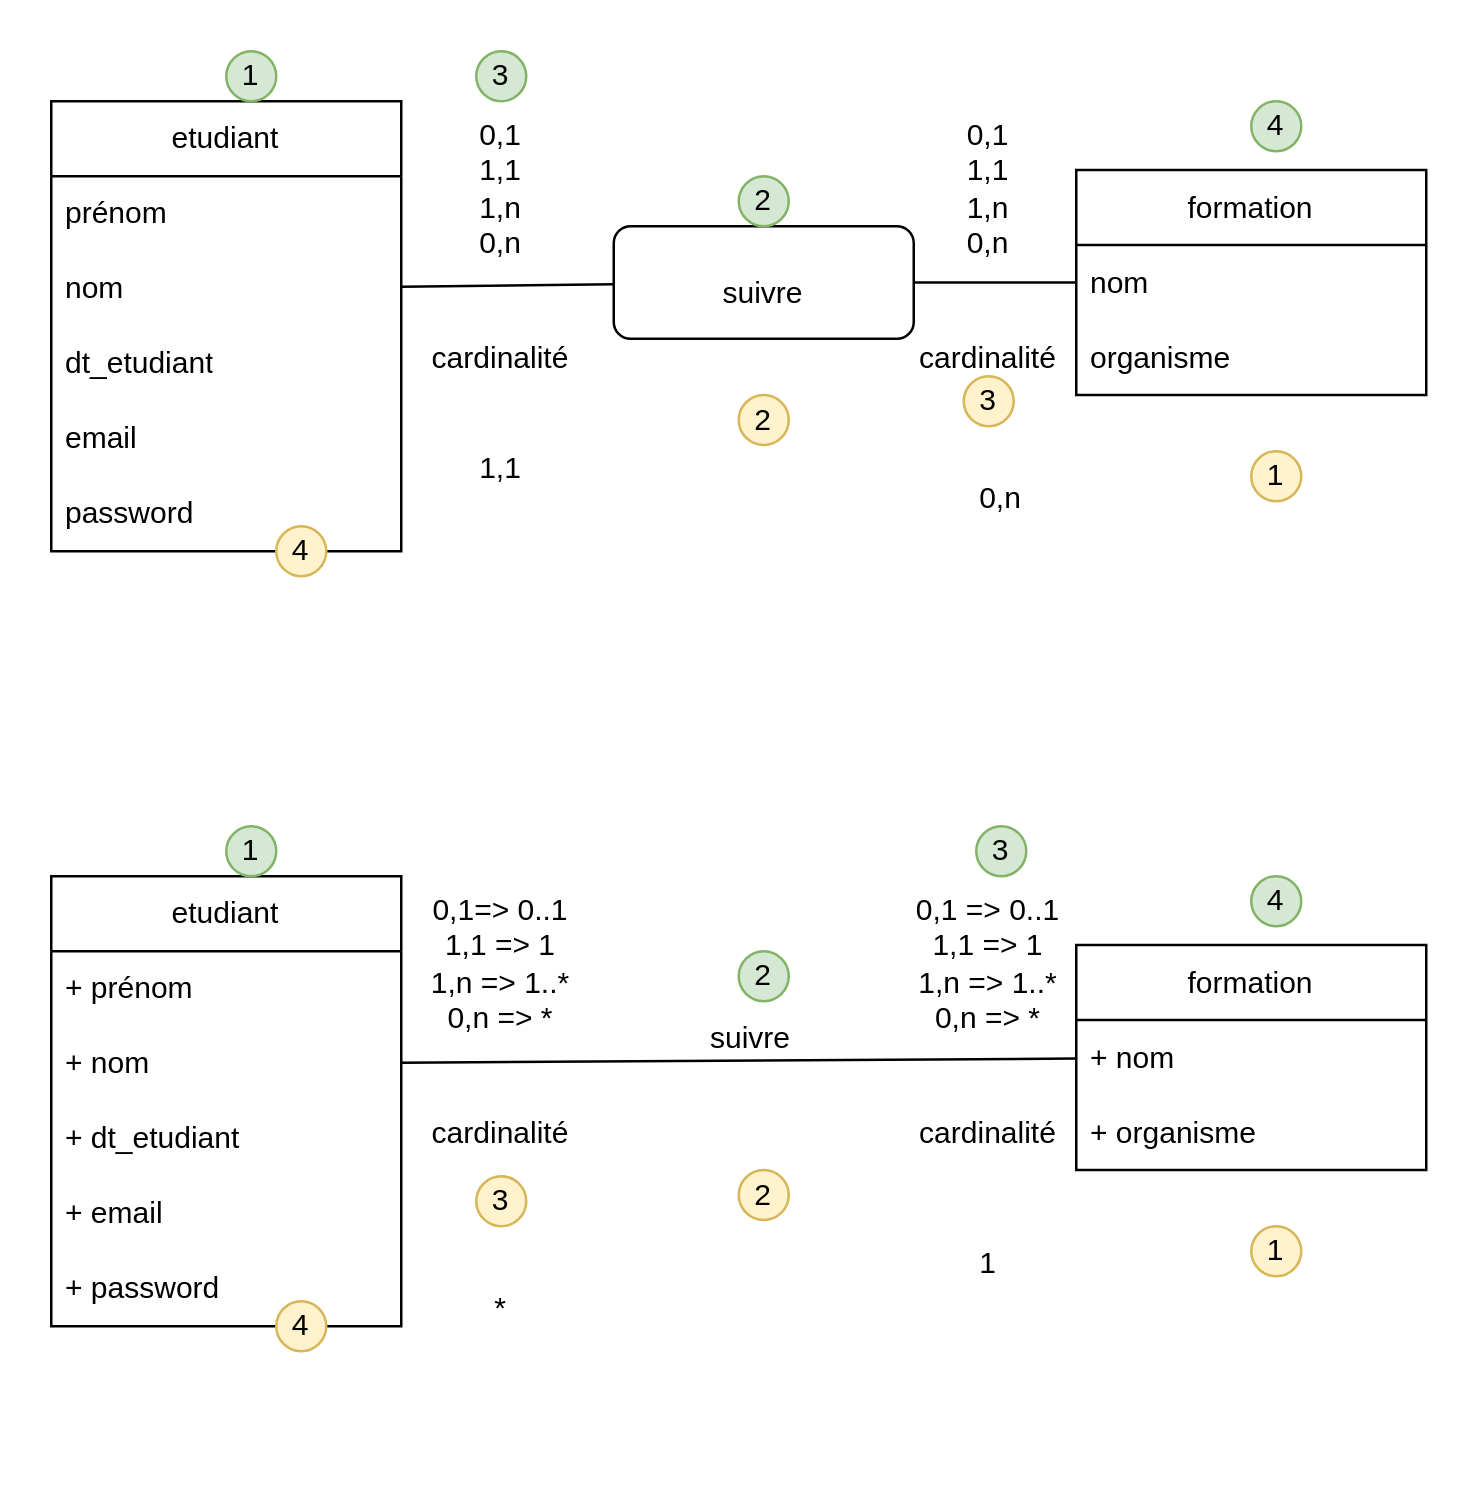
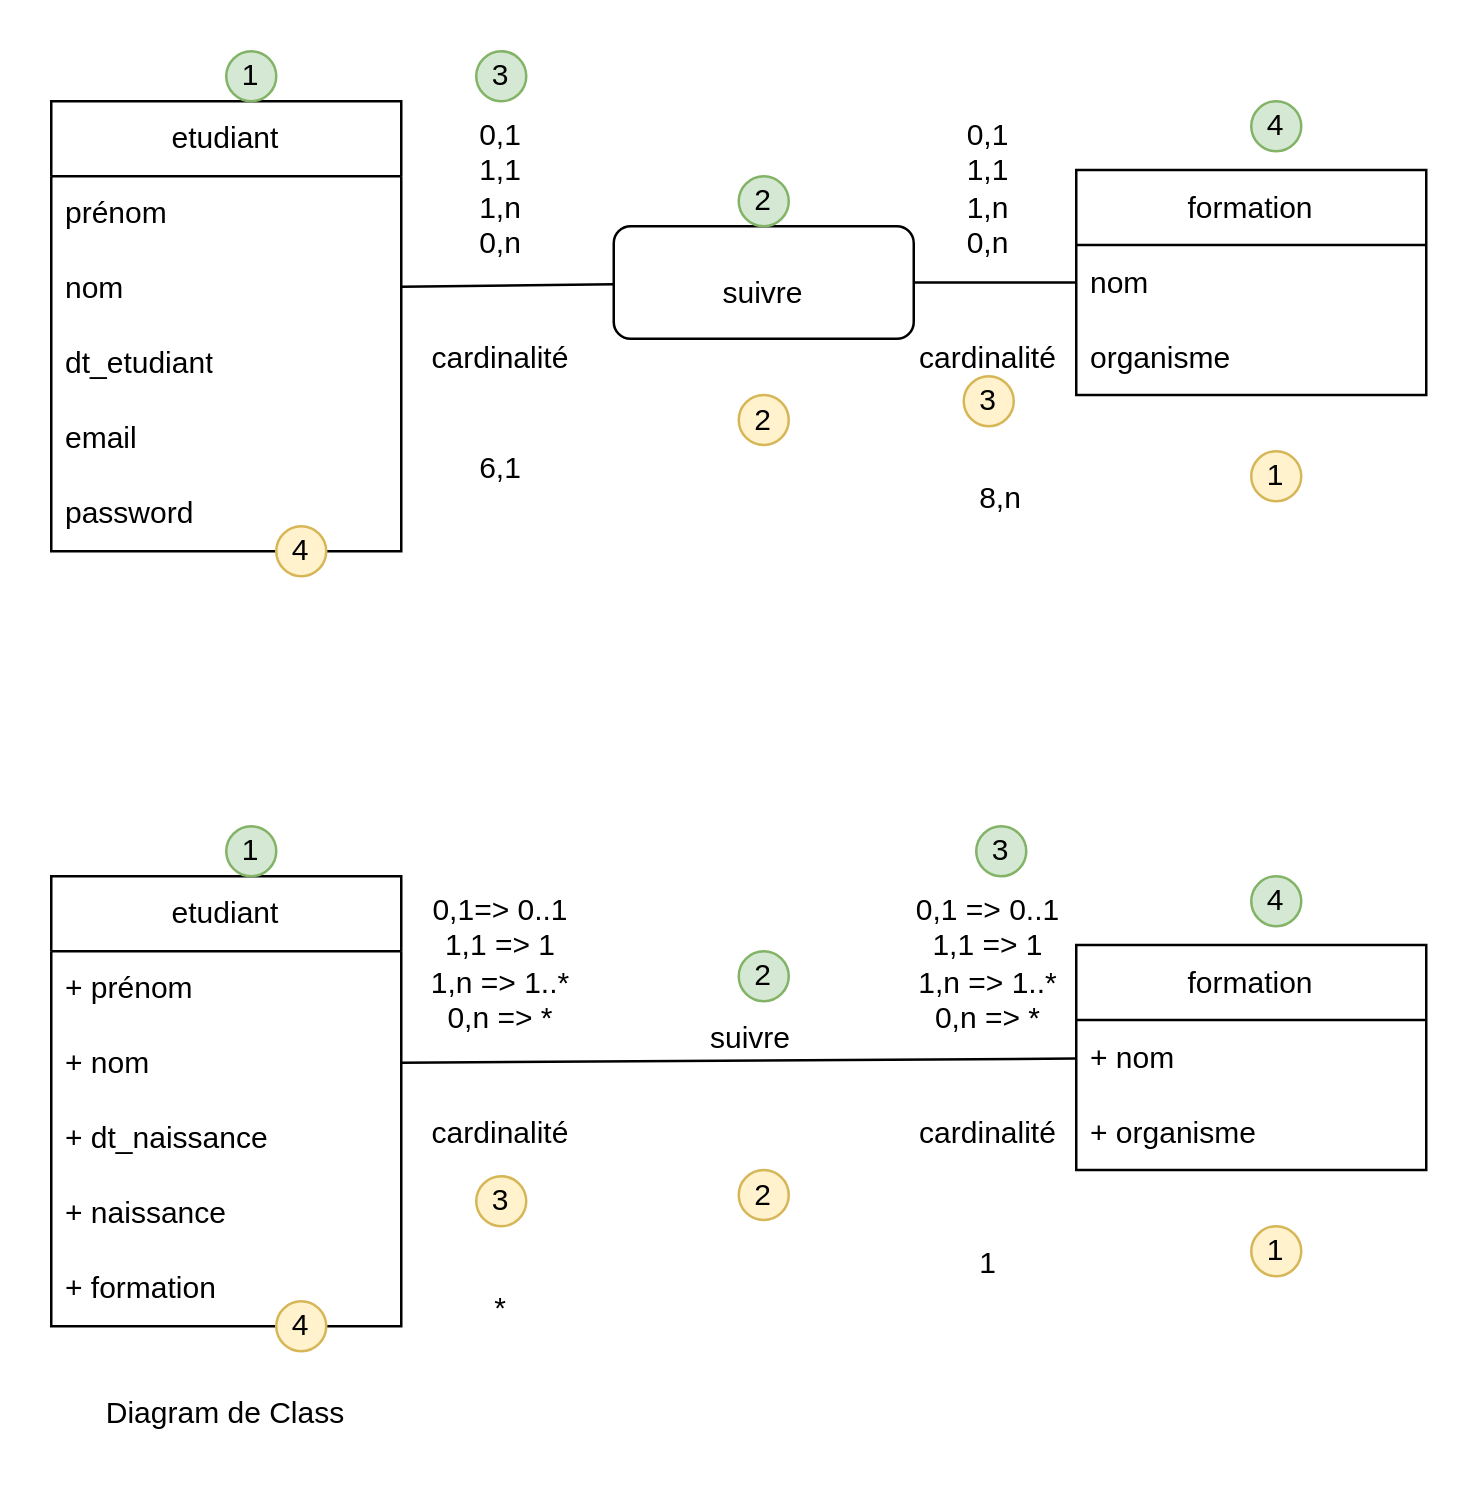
  <mxCell id="0" />
  <mxCell id="1" parent="0" />
  <mxCell id="2" value="etudiant" style="swimlane;fontStyle=0;childLayout=stackLayout;horizontal=1;startSize=30;horizontalStack=0;resizeParent=1;resizeParentMax=0;resizeLast=0;collapsible=1;marginBottom=0;whiteSpace=wrap;html=1;" vertex="1" parent="1"><mxGeometry x="20" y="40" width="140" height="180" as="geometry" /></mxCell>
  <mxCell id="3" value="prénom" style="text;strokeColor=none;fillColor=none;align=left;verticalAlign=middle;spacingLeft=4;spacingRight=4;overflow=hidden;points=[[0,0.5],[1,0.5]];portConstraint=eastwest;rotatable=0;whiteSpace=wrap;html=1;" vertex="1" parent="2"><mxGeometry y="30" width="140" height="30" as="geometry" /></mxCell>
  <mxCell id="4" value="nom" style="text;strokeColor=none;fillColor=none;align=left;verticalAlign=middle;spacingLeft=4;spacingRight=4;overflow=hidden;points=[[0,0.5],[1,0.5]];portConstraint=eastwest;rotatable=0;whiteSpace=wrap;html=1;" vertex="1" parent="2"><mxGeometry y="60" width="140" height="30" as="geometry" /></mxCell>
  <mxCell id="5" value="dt_etudiant" style="text;strokeColor=none;fillColor=none;align=left;verticalAlign=middle;spacingLeft=4;spacingRight=4;overflow=hidden;points=[[0,0.5],[1,0.5]];portConstraint=eastwest;rotatable=0;whiteSpace=wrap;html=1;" vertex="1" parent="2"><mxGeometry y="90" width="140" height="30" as="geometry" /></mxCell>
  <mxCell id="6" value="email" style="text;strokeColor=none;fillColor=none;align=left;verticalAlign=middle;spacingLeft=4;spacingRight=4;overflow=hidden;points=[[0,0.5],[1,0.5]];portConstraint=eastwest;rotatable=0;whiteSpace=wrap;html=1;" vertex="1" parent="2"><mxGeometry y="120" width="140" height="30" as="geometry" /></mxCell>
  <mxCell id="7" value="password" style="text;strokeColor=none;fillColor=none;align=left;verticalAlign=middle;spacingLeft=4;spacingRight=4;overflow=hidden;points=[[0,0.5],[1,0.5]];portConstraint=eastwest;rotatable=0;whiteSpace=wrap;html=1;" vertex="1" parent="2"><mxGeometry y="150" width="140" height="30" as="geometry" /></mxCell>
  <mxCell id="8" value="formation" style="swimlane;fontStyle=0;childLayout=stackLayout;horizontal=1;startSize=30;horizontalStack=0;resizeParent=1;resizeParentMax=0;resizeLast=0;collapsible=1;marginBottom=0;whiteSpace=wrap;html=1;fillColor=#FFFFFF;fontColor=#000000;" vertex="1" parent="1"><mxGeometry x="430" y="67.5" width="140" height="90" as="geometry" /></mxCell>
  <mxCell id="9" value="nom" style="text;strokeColor=none;fillColor=none;align=left;verticalAlign=middle;spacingLeft=4;spacingRight=4;overflow=hidden;points=[[0,0.5],[1,0.5]];portConstraint=eastwest;rotatable=0;whiteSpace=wrap;html=1;" vertex="1" parent="8"><mxGeometry y="30" width="140" height="30" as="geometry" /></mxCell>
  <mxCell id="10" value="organisme" style="text;strokeColor=none;fillColor=none;align=left;verticalAlign=middle;spacingLeft=4;spacingRight=4;overflow=hidden;points=[[0,0.5],[1,0.5]];portConstraint=eastwest;rotatable=0;whiteSpace=wrap;html=1;" vertex="1" parent="8"><mxGeometry y="60" width="140" height="30" as="geometry" /></mxCell>
  <mxCell id="11" style="edgeStyle=none;html=1;fontSize=12;fontColor=#000000;endArrow=none;endFill=0;" edge="1" parent="1" source="13" target="4"><mxGeometry relative="1" as="geometry" /></mxCell>
  <mxCell id="12" style="edgeStyle=none;html=1;entryX=0;entryY=0.5;entryDx=0;entryDy=0;fontSize=12;fontColor=#000000;endArrow=none;endFill=0;" edge="1" parent="1" source="13" target="9"><mxGeometry relative="1" as="geometry" /></mxCell>
  <mxCell id="13" value="&lt;font style=&quot;font-size: 12px;&quot;&gt;suivre&lt;/font&gt;" style="rounded=1;whiteSpace=wrap;html=1;fontSize=24;fontColor=#000000;fillColor=#FFFFFF;" vertex="1" parent="1"><mxGeometry x="245" y="90" width="120" height="45" as="geometry" /></mxCell>
  <mxCell id="14" value="cardinalité" style="text;html=1;strokeColor=none;fillColor=none;align=center;verticalAlign=middle;whiteSpace=wrap;rounded=0;fontSize=12;fontColor=#000000;" vertex="1" parent="1"><mxGeometry x="170" y="127.5" width="60" height="30" as="geometry" /></mxCell>
  <mxCell id="15" value="cardinalité" style="text;html=1;strokeColor=none;fillColor=none;align=center;verticalAlign=middle;whiteSpace=wrap;rounded=0;fontSize=12;fontColor=#000000;" vertex="1" parent="1"><mxGeometry x="365" y="127.5" width="60" height="30" as="geometry" /></mxCell>
  <mxCell id="16" value="0,1&lt;br&gt;1,1&lt;br&gt;1,n&lt;br&gt;0,n" style="text;html=1;strokeColor=none;fillColor=none;align=center;verticalAlign=middle;whiteSpace=wrap;rounded=0;fontSize=12;fontColor=#000000;" vertex="1" parent="1"><mxGeometry x="170" y="40" width="60" height="70" as="geometry" /></mxCell>
  <mxCell id="17" value="0,1&lt;br&gt;1,1&lt;br&gt;1,n&lt;br&gt;0,n" style="text;html=1;strokeColor=none;fillColor=none;align=center;verticalAlign=middle;whiteSpace=wrap;rounded=0;fontSize=12;fontColor=#000000;" vertex="1" parent="1"><mxGeometry x="365" y="40" width="60" height="70" as="geometry" /></mxCell>
  <mxCell id="18" value="1" style="ellipse;whiteSpace=wrap;html=1;aspect=fixed;fontSize=12;fillColor=#d5e8d4;strokeColor=#82b366;" vertex="1" parent="1"><mxGeometry x="90" y="20" width="20" height="20" as="geometry" /></mxCell>
  <mxCell id="19" value="2" style="ellipse;whiteSpace=wrap;html=1;aspect=fixed;fontSize=12;fillColor=#d5e8d4;strokeColor=#82b366;" vertex="1" parent="1"><mxGeometry x="295" y="70" width="20" height="20" as="geometry" /></mxCell>
  <mxCell id="20" value="3" style="ellipse;whiteSpace=wrap;html=1;aspect=fixed;fontSize=12;fillColor=#d5e8d4;strokeColor=#82b366;" vertex="1" parent="1"><mxGeometry x="190" y="20" width="20" height="20" as="geometry" /></mxCell>
  <mxCell id="21" value="4" style="ellipse;whiteSpace=wrap;html=1;aspect=fixed;fontSize=12;fillColor=#d5e8d4;strokeColor=#82b366;" vertex="1" parent="1"><mxGeometry x="500" y="40" width="20" height="20" as="geometry" /></mxCell>
  <mxCell id="22" value="1" style="ellipse;whiteSpace=wrap;html=1;aspect=fixed;fontSize=12;fillColor=#fff2cc;strokeColor=#d6b656;" vertex="1" parent="1"><mxGeometry x="500" y="180" width="20" height="20" as="geometry" /></mxCell>
  <mxCell id="23" value="2" style="ellipse;whiteSpace=wrap;html=1;aspect=fixed;fontSize=12;fillColor=#fff2cc;strokeColor=#d6b656;" vertex="1" parent="1"><mxGeometry x="295" y="157.5" width="20" height="20" as="geometry" /></mxCell>
  <mxCell id="24" value="3" style="ellipse;whiteSpace=wrap;html=1;aspect=fixed;fontSize=12;fillColor=#fff2cc;strokeColor=#d6b656;" vertex="1" parent="1"><mxGeometry x="385" y="150" width="20" height="20" as="geometry" /></mxCell>
  <mxCell id="25" value="4" style="ellipse;whiteSpace=wrap;html=1;aspect=fixed;fontSize=12;fillColor=#fff2cc;strokeColor=#d6b656;" vertex="1" parent="1"><mxGeometry x="110" y="210" width="20" height="20" as="geometry" /></mxCell>
  <mxCell id="26" value="etudiant" style="swimlane;fontStyle=0;childLayout=stackLayout;horizontal=1;startSize=30;horizontalStack=0;resizeParent=1;resizeParentMax=0;resizeLast=0;collapsible=1;marginBottom=0;whiteSpace=wrap;html=1;" vertex="1" parent="1"><mxGeometry x="20" y="350" width="140" height="180" as="geometry" /></mxCell>
  <mxCell id="27" value="+ prénom" style="text;strokeColor=none;fillColor=none;align=left;verticalAlign=middle;spacingLeft=4;spacingRight=4;overflow=hidden;points=[[0,0.5],[1,0.5]];portConstraint=eastwest;rotatable=0;whiteSpace=wrap;html=1;" vertex="1" parent="26"><mxGeometry y="30" width="140" height="30" as="geometry" /></mxCell>
  <mxCell id="28" value="+ nom" style="text;strokeColor=none;fillColor=none;align=left;verticalAlign=middle;spacingLeft=4;spacingRight=4;overflow=hidden;points=[[0,0.5],[1,0.5]];portConstraint=eastwest;rotatable=0;whiteSpace=wrap;html=1;" vertex="1" parent="26"><mxGeometry y="60" width="140" height="30" as="geometry" /></mxCell>
- <mxCell id="29" value="+ dt_etudiant" style="text;strokeColor=none;fillColor=none;align=left;verticalAlign=middle;spacingLeft=4;spacingRight=4;overflow=hidden;points=[[0,0.5],[1,0.5]];portConstraint=eastwest;rotatable=0;whiteSpace=wrap;html=1;" vertex="1" parent="26"><mxGeometry y="90" width="140" height="30" as="geometry" /></mxCell>
- <mxCell id="30" value="+ email" style="text;strokeColor=none;fillColor=none;align=left;verticalAlign=middle;spacingLeft=4;spacingRight=4;overflow=hidden;points=[[0,0.5],[1,0.5]];portConstraint=eastwest;rotatable=0;whiteSpace=wrap;html=1;" vertex="1" parent="26"><mxGeometry y="120" width="140" height="30" as="geometry" /></mxCell>
- <mxCell id="31" value="+ password" style="text;strokeColor=none;fillColor=none;align=left;verticalAlign=middle;spacingLeft=4;spacingRight=4;overflow=hidden;points=[[0,0.5],[1,0.5]];portConstraint=eastwest;rotatable=0;whiteSpace=wrap;html=1;" vertex="1" parent="26"><mxGeometry y="150" width="140" height="30" as="geometry" /></mxCell>
+ <mxCell id="29" value="+ dt_naissance" style="text;strokeColor=none;fillColor=none;align=left;verticalAlign=middle;spacingLeft=4;spacingRight=4;overflow=hidden;points=[[0,0.5],[1,0.5]];portConstraint=eastwest;rotatable=0;whiteSpace=wrap;html=1;" vertex="1" parent="26"><mxGeometry y="90" width="140" height="30" as="geometry" /></mxCell>
+ <mxCell id="30" value="+ naissance" style="text;strokeColor=none;fillColor=none;align=left;verticalAlign=middle;spacingLeft=4;spacingRight=4;overflow=hidden;points=[[0,0.5],[1,0.5]];portConstraint=eastwest;rotatable=0;whiteSpace=wrap;html=1;" vertex="1" parent="26"><mxGeometry y="120" width="140" height="30" as="geometry" /></mxCell>
+ <mxCell id="31" value="+ formation" style="text;strokeColor=none;fillColor=none;align=left;verticalAlign=middle;spacingLeft=4;spacingRight=4;overflow=hidden;points=[[0,0.5],[1,0.5]];portConstraint=eastwest;rotatable=0;whiteSpace=wrap;html=1;" vertex="1" parent="26"><mxGeometry y="150" width="140" height="30" as="geometry" /></mxCell>
  <mxCell id="32" value="formation" style="swimlane;fontStyle=0;childLayout=stackLayout;horizontal=1;startSize=30;horizontalStack=0;resizeParent=1;resizeParentMax=0;resizeLast=0;collapsible=1;marginBottom=0;whiteSpace=wrap;html=1;fillColor=#FFFFFF;fontColor=#000000;" vertex="1" parent="1"><mxGeometry x="430" y="377.5" width="140" height="90" as="geometry" /></mxCell>
  <mxCell id="33" value="+ nom" style="text;strokeColor=none;fillColor=none;align=left;verticalAlign=middle;spacingLeft=4;spacingRight=4;overflow=hidden;points=[[0,0.5],[1,0.5]];portConstraint=eastwest;rotatable=0;whiteSpace=wrap;html=1;" vertex="1" parent="32"><mxGeometry y="30" width="140" height="30" as="geometry" /></mxCell>
  <mxCell id="34" value="+ organisme" style="text;strokeColor=none;fillColor=none;align=left;verticalAlign=middle;spacingLeft=4;spacingRight=4;overflow=hidden;points=[[0,0.5],[1,0.5]];portConstraint=eastwest;rotatable=0;whiteSpace=wrap;html=1;" vertex="1" parent="32"><mxGeometry y="60" width="140" height="30" as="geometry" /></mxCell>
  <mxCell id="35" style="edgeStyle=none;html=1;fontSize=12;fontColor=#000000;endArrow=none;endFill=0;" edge="1" parent="1" source="33" target="28"><mxGeometry relative="1" as="geometry"><mxPoint x="245" y="423.198" as="sourcePoint" /></mxGeometry></mxCell>
  <mxCell id="36" value="cardinalité" style="text;html=1;strokeColor=none;fillColor=none;align=center;verticalAlign=middle;whiteSpace=wrap;rounded=0;fontSize=12;fontColor=#000000;" vertex="1" parent="1"><mxGeometry x="170" y="437.5" width="60" height="30" as="geometry" /></mxCell>
  <mxCell id="37" value="cardinalité" style="text;html=1;strokeColor=none;fillColor=none;align=center;verticalAlign=middle;whiteSpace=wrap;rounded=0;fontSize=12;fontColor=#000000;" vertex="1" parent="1"><mxGeometry x="365" y="437.5" width="60" height="30" as="geometry" /></mxCell>
  <mxCell id="38" value="0,1=&amp;gt; 0..1&lt;br&gt;1,1 =&amp;gt; 1&lt;br&gt;1,n =&amp;gt; 1..*&lt;br&gt;0,n =&amp;gt; *" style="text;html=1;strokeColor=none;fillColor=none;align=center;verticalAlign=middle;whiteSpace=wrap;rounded=0;fontSize=12;fontColor=#000000;" vertex="1" parent="1"><mxGeometry x="170" y="350" width="60" height="70" as="geometry" /></mxCell>
  <mxCell id="39" value="0,1 =&amp;gt; 0..1&lt;br&gt;1,1 =&amp;gt; 1&lt;br&gt;1,n =&amp;gt; 1..*&lt;br&gt;0,n =&amp;gt; *" style="text;html=1;strokeColor=none;fillColor=none;align=center;verticalAlign=middle;whiteSpace=wrap;rounded=0;fontSize=12;fontColor=#000000;" vertex="1" parent="1"><mxGeometry x="365" y="350" width="60" height="70" as="geometry" /></mxCell>
  <mxCell id="40" value="1" style="ellipse;whiteSpace=wrap;html=1;aspect=fixed;fontSize=12;fillColor=#d5e8d4;strokeColor=#82b366;" vertex="1" parent="1"><mxGeometry x="90" y="330" width="20" height="20" as="geometry" /></mxCell>
  <mxCell id="41" value="2" style="ellipse;whiteSpace=wrap;html=1;aspect=fixed;fontSize=12;fillColor=#d5e8d4;strokeColor=#82b366;" vertex="1" parent="1"><mxGeometry x="295" y="380" width="20" height="20" as="geometry" /></mxCell>
  <mxCell id="42" value="3" style="ellipse;whiteSpace=wrap;html=1;aspect=fixed;fontSize=12;fillColor=#d5e8d4;strokeColor=#82b366;" vertex="1" parent="1"><mxGeometry x="390" y="330" width="20" height="20" as="geometry" /></mxCell>
  <mxCell id="43" value="4" style="ellipse;whiteSpace=wrap;html=1;aspect=fixed;fontSize=12;fillColor=#d5e8d4;strokeColor=#82b366;" vertex="1" parent="1"><mxGeometry x="500" y="350" width="20" height="20" as="geometry" /></mxCell>
  <mxCell id="44" value="1" style="ellipse;whiteSpace=wrap;html=1;aspect=fixed;fontSize=12;fillColor=#fff2cc;strokeColor=#d6b656;" vertex="1" parent="1"><mxGeometry x="500" y="490" width="20" height="20" as="geometry" /></mxCell>
  <mxCell id="45" value="2" style="ellipse;whiteSpace=wrap;html=1;aspect=fixed;fontSize=12;fillColor=#fff2cc;strokeColor=#d6b656;" vertex="1" parent="1"><mxGeometry x="295" y="467.5" width="20" height="20" as="geometry" /></mxCell>
  <mxCell id="46" value="3" style="ellipse;whiteSpace=wrap;html=1;aspect=fixed;fontSize=12;fillColor=#fff2cc;strokeColor=#d6b656;" vertex="1" parent="1"><mxGeometry x="190" y="470" width="20" height="20" as="geometry" /></mxCell>
  <mxCell id="47" value="4" style="ellipse;whiteSpace=wrap;html=1;aspect=fixed;fontSize=12;fillColor=#fff2cc;strokeColor=#d6b656;" vertex="1" parent="1"><mxGeometry x="110" y="520" width="20" height="20" as="geometry" /></mxCell>
  <mxCell id="48" value="suivre" style="text;html=1;strokeColor=none;fillColor=none;align=center;verticalAlign=middle;whiteSpace=wrap;rounded=0;fontSize=12;fontColor=#000000;" vertex="1" parent="1"><mxGeometry x="270" y="400" width="60" height="30" as="geometry" /></mxCell>
- <mxCell id="49" value="1,1" style="text;html=1;strokeColor=none;fillColor=none;align=center;verticalAlign=middle;whiteSpace=wrap;rounded=0;fontSize=12;fontColor=#000000;" vertex="1" parent="1"><mxGeometry x="170" y="152" width="60" height="70" as="geometry" /></mxCell>
- <mxCell id="50" value="0,n" style="text;html=1;strokeColor=none;fillColor=none;align=center;verticalAlign=middle;whiteSpace=wrap;rounded=0;fontSize=12;fontColor=#000000;" vertex="1" parent="1"><mxGeometry x="370" y="164" width="60" height="70" as="geometry" /></mxCell>
+ <mxCell id="49" value="6,1" style="text;html=1;strokeColor=none;fillColor=none;align=center;verticalAlign=middle;whiteSpace=wrap;rounded=0;fontSize=12;fontColor=#000000;" vertex="1" parent="1"><mxGeometry x="170" y="152" width="60" height="70" as="geometry" /></mxCell>
+ <mxCell id="50" value="8,n" style="text;html=1;strokeColor=none;fillColor=none;align=center;verticalAlign=middle;whiteSpace=wrap;rounded=0;fontSize=12;fontColor=#000000;" vertex="1" parent="1"><mxGeometry x="370" y="164" width="60" height="70" as="geometry" /></mxCell>
  <mxCell id="51" value="*" style="text;html=1;strokeColor=none;fillColor=none;align=center;verticalAlign=middle;whiteSpace=wrap;rounded=0;fontSize=12;fontColor=#000000;" vertex="1" parent="1"><mxGeometry x="170" y="487.5" width="60" height="70" as="geometry" /></mxCell>
  <mxCell id="52" value="1" style="text;html=1;strokeColor=none;fillColor=none;align=center;verticalAlign=middle;whiteSpace=wrap;rounded=0;fontSize=12;fontColor=#000000;" vertex="1" parent="1"><mxGeometry x="365" y="470" width="60" height="70" as="geometry" /></mxCell>
+ <mxCell id="53" value="Diagram de Class" style="text;html=1;strokeColor=none;fillColor=none;align=center;verticalAlign=middle;whiteSpace=wrap;rounded=0;fontSize=12;fontColor=#000000;" vertex="1" parent="1"><mxGeometry x="20" y="550" width="140" height="30" as="geometry" /></mxCell>
